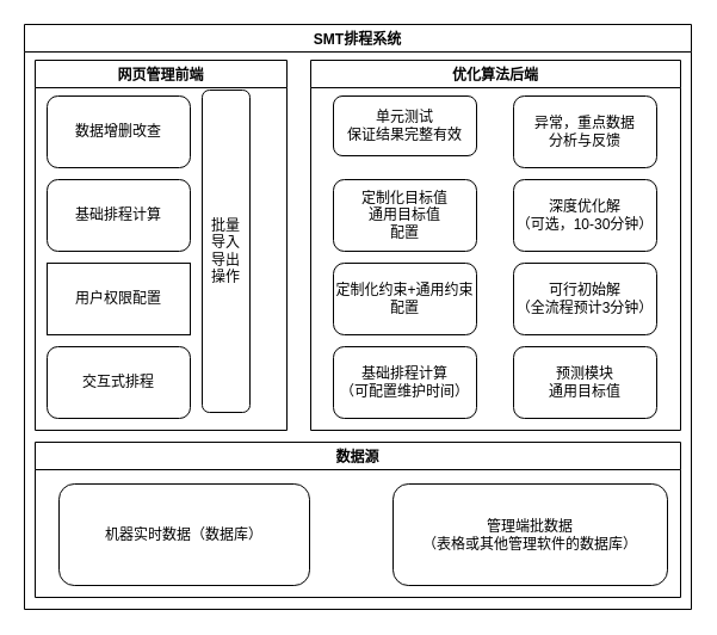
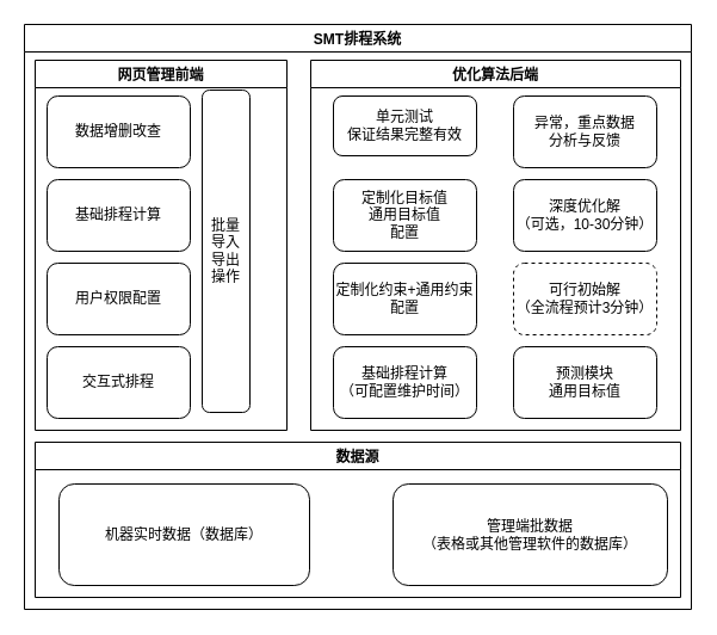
  <mxCell id="0" />
  <mxCell id="1" parent="0" />
  <mxCell id="2" value="SMT排程系统" style="swimlane;" vertex="1" parent="1"><mxGeometry x="20" y="20" width="559" height="490" as="geometry"><mxRectangle x="171" y="50" width="110" height="23" as="alternateBounds" /></mxGeometry></mxCell>
  <mxCell id="3" value="数据源" style="swimlane;" vertex="1" parent="2"><mxGeometry x="9" y="350" width="541" height="130" as="geometry" /></mxCell>
  <mxCell id="4" value="管理端批数据&lt;br&gt;（表格或其他管理软件的数据库）" style="rounded=1;whiteSpace=wrap;html=1;" vertex="1" parent="3"><mxGeometry x="300" y="35" width="230" height="85" as="geometry" /></mxCell>
  <mxCell id="5" value="&lt;span&gt;机器实时数据（数据库）&lt;/span&gt;" style="rounded=1;whiteSpace=wrap;html=1;" vertex="1" parent="3"><mxGeometry x="20" y="35" width="210" height="85" as="geometry" /></mxCell>
  <mxCell id="6" value="网页管理前端" style="swimlane;" vertex="1" parent="2"><mxGeometry x="9" y="30" width="211" height="310" as="geometry" /></mxCell>
  <mxCell id="7" value="数据增删改查" style="rounded=1;whiteSpace=wrap;html=1;" vertex="1" parent="6"><mxGeometry x="10" y="30" width="120" height="60" as="geometry" /></mxCell>
  <mxCell id="8" value="基础排程计算" style="rounded=1;whiteSpace=wrap;html=1;" vertex="1" parent="6"><mxGeometry x="10" y="100" width="120" height="60" as="geometry" /></mxCell>
- <mxCell id="9" value="用户权限配置" style="whiteSpace=wrap;html=1;rounded=0;" vertex="1" parent="6"><mxGeometry x="10" y="170" width="120" height="60" as="geometry" /></mxCell>
+ <mxCell id="9" value="用户权限配置" style="rounded=1;whiteSpace=wrap;html=1;" vertex="1" parent="6"><mxGeometry x="10" y="170" width="120" height="60" as="geometry" /></mxCell>
  <mxCell id="10" value="交互式排程" style="rounded=1;whiteSpace=wrap;html=1;" vertex="1" parent="6"><mxGeometry x="10" y="240" width="120" height="60" as="geometry" /></mxCell>
  <mxCell id="11" value="批量&lt;br&gt;导入&lt;br&gt;导出&lt;br&gt;操作" style="rounded=1;whiteSpace=wrap;html=1;" vertex="1" parent="6"><mxGeometry x="140" y="25" width="40" height="270" as="geometry" /></mxCell>
  <mxCell id="12" value="优化算法后端" style="swimlane;" vertex="1" parent="2"><mxGeometry x="240" y="30" width="310" height="310" as="geometry" /></mxCell>
  <mxCell id="13" value="基础排程计算&lt;br&gt;（可配置维护时间）" style="rounded=1;whiteSpace=wrap;html=1;" vertex="1" parent="12"><mxGeometry x="19" y="240" width="120" height="60" as="geometry" /></mxCell>
  <mxCell id="14" value="单元测试&lt;br&gt;保证结果完整有效" style="rounded=1;whiteSpace=wrap;html=1;" vertex="1" parent="12"><mxGeometry x="19" y="30" width="120" height="50" as="geometry" /></mxCell>
  <mxCell id="15" value="预测模块&lt;br&gt;通用目标值" style="rounded=1;whiteSpace=wrap;html=1;" vertex="1" parent="12"><mxGeometry x="170" y="240" width="120" height="60" as="geometry" /></mxCell>
  <mxCell id="16" value="定制化约束+通用约束配置" style="rounded=1;whiteSpace=wrap;html=1;" vertex="1" parent="12"><mxGeometry x="19" y="170" width="120" height="60" as="geometry" /></mxCell>
  <mxCell id="17" value="定制化目标值&lt;br&gt;通用目标值&lt;br&gt;配置" style="rounded=1;whiteSpace=wrap;html=1;" vertex="1" parent="12"><mxGeometry x="19" y="100" width="120" height="60" as="geometry" /></mxCell>
- <mxCell id="18" value="可行初始解&lt;br&gt;（全流程预计3分钟）" style="rounded=1;whiteSpace=wrap;html=1;" vertex="1" parent="12"><mxGeometry x="170" y="170" width="120" height="60" as="geometry" /></mxCell>
+ <mxCell id="18" value="可行初始解&lt;br&gt;（全流程预计3分钟）" style="rounded=1;whiteSpace=wrap;html=1;dashed=1;" vertex="1" parent="12"><mxGeometry x="170" y="170" width="120" height="60" as="geometry" /></mxCell>
  <mxCell id="19" value="深度优化解&lt;br&gt;（可选，10-30分钟）" style="rounded=1;whiteSpace=wrap;html=1;" vertex="1" parent="12"><mxGeometry x="170" y="100" width="120" height="60" as="geometry" /></mxCell>
  <mxCell id="20" value="异常，重点数据&lt;br&gt;分析与反馈" style="rounded=1;whiteSpace=wrap;html=1;" vertex="1" parent="12"><mxGeometry x="170" y="30" width="120" height="60" as="geometry" /></mxCell>
